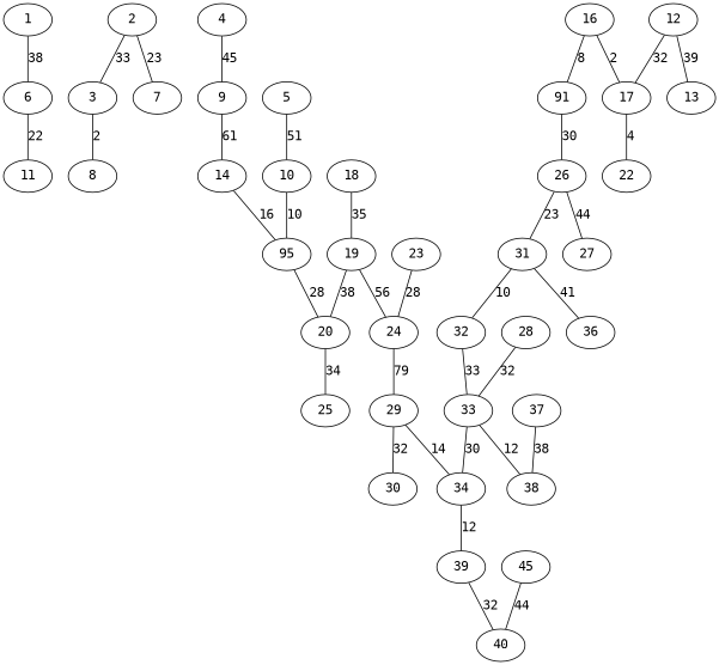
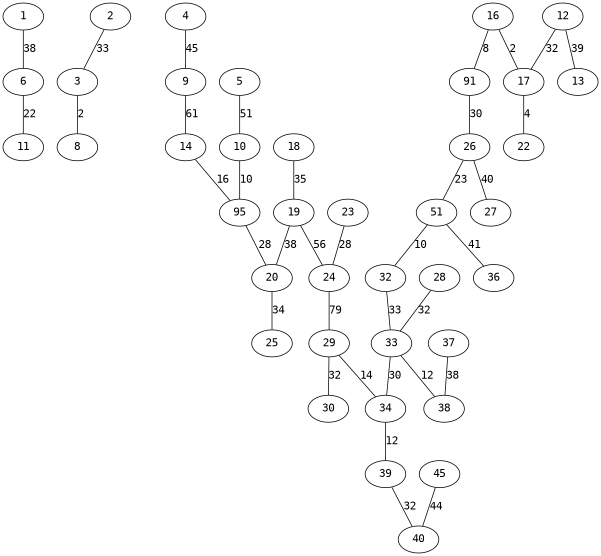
  graph {
    fontname="DejaVu Sans Mono"
    node [fontname="DejaVu Sans Mono"]
    edge [fontname="DejaVu Sans Mono"]
    1
    6
    2
    3
-   7
    11
    8
    4
    9
    14
    5
    10
    n13 [label=95]
    20
    12
    13
    17
    22
    25
    16
    n21 [label=91]
    26
    18
    19
    24
    29
    27
-   31
+   31 [label=51]
    23
    30
    34
    32
    36
    28
    33
    38
    39
    40
    n39 [label=45]
    37
    1 -- 6 [label=38]
    6 -- 11 [label=22]
    2 -- 3 [label=33]
-   2 -- 7 [label=23]
    3 -- 8 [label=2]
    4 -- 9 [label=45]
    9 -- 14 [label=61]
    14 -- n13 [label=16]
    5 -- 10 [label=51]
    10 -- n13 [label=10]
    n13 -- 20 [label=28]
    20 -- 25 [label=34]
    12 -- 13 [label=39]
    12 -- 17 [label=32]
    17 -- 22 [label=4]
    16 -- 17 [label=2]
    16 -- n21 [label=8]
    n21 -- 26 [label=30]
-   26 -- 27 [label=44]
+   26 -- 27 [label=40]
    26 -- 31 [label=23]
    18 -- 19 [label=35]
    19 -- 20 [label=38]
    19 -- 24 [label=56]
    24 -- 29 [label=79]
    29 -- 30 [label=32]
    29 -- 34 [label=14]
    31 -- 32 [label=10]
    31 -- 36 [label=41]
    23 -- 24 [label=28]
    34 -- 39 [label=12]
    32 -- 33 [label=33]
    28 -- 33 [label=32]
    33 -- 34 [label=30]
    33 -- 38 [label=12]
    39 -- 40 [label=32]
    n39 -- 40 [label=44]
    37 -- 38 [label=38]
  }
